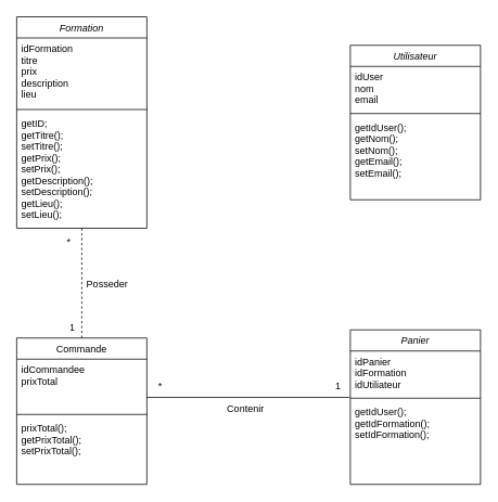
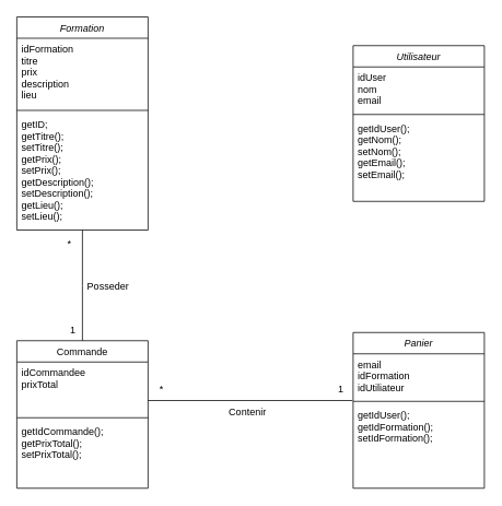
  <mxCell id="0" />
  <mxCell id="1" parent="0" />
  <mxCell id="2" value="Formation" style="swimlane;fontStyle=2;align=center;verticalAlign=top;childLayout=stackLayout;horizontal=1;startSize=26;horizontalStack=0;resizeParent=1;resizeLast=0;collapsible=1;marginBottom=0;rounded=0;shadow=0;strokeWidth=1;" parent="1" vertex="1"><mxGeometry x="20" y="20" width="160" height="260" as="geometry"><mxRectangle x="230" y="140" width="160" height="26" as="alternateBounds" /></mxGeometry></mxCell>
  <mxCell id="3" value="idFormation&#10;titre&#10;prix&#10;description&#10;lieu&#10;" style="text;align=left;verticalAlign=top;spacingLeft=4;spacingRight=4;overflow=hidden;rotatable=0;points=[[0,0.5],[1,0.5]];portConstraint=eastwest;" parent="2" vertex="1"><mxGeometry y="26" width="160" height="84" as="geometry" /></mxCell>
  <mxCell id="4" value="" style="line;html=1;strokeWidth=1;align=left;verticalAlign=middle;spacingTop=-1;spacingLeft=3;spacingRight=3;rotatable=0;labelPosition=right;points=[];portConstraint=eastwest;" parent="2" vertex="1"><mxGeometry y="110" width="160" height="8" as="geometry" /></mxCell>
  <mxCell id="5" value="getID;&#10;getTitre();&#10;setTitre();&#10;getPrix();&#10;setPrix();&#10;getDescription();&#10;setDescription();&#10;getLieu();&#10;setLieu();&#10;" style="text;align=left;verticalAlign=top;spacingLeft=4;spacingRight=4;overflow=hidden;rotatable=0;points=[[0,0.5],[1,0.5]];portConstraint=eastwest;" parent="2" vertex="1"><mxGeometry y="118" width="160" height="142" as="geometry" /></mxCell>
  <mxCell id="6" value="Commande" style="swimlane;fontStyle=0;align=center;verticalAlign=top;childLayout=stackLayout;horizontal=1;startSize=26;horizontalStack=0;resizeParent=1;resizeLast=0;collapsible=1;marginBottom=0;rounded=0;shadow=0;strokeWidth=1;" parent="1" vertex="1"><mxGeometry x="20" y="415" width="160" height="180" as="geometry"><mxRectangle x="550" y="140" width="160" height="26" as="alternateBounds" /></mxGeometry></mxCell>
  <mxCell id="7" value="idCommandee&#10;prixTotal&#10;" style="text;align=left;verticalAlign=top;spacingLeft=4;spacingRight=4;overflow=hidden;rotatable=0;points=[[0,0.5],[1,0.5]];portConstraint=eastwest;" parent="6" vertex="1"><mxGeometry y="26" width="160" height="64" as="geometry" /></mxCell>
  <mxCell id="8" value="" style="line;html=1;strokeWidth=1;align=left;verticalAlign=middle;spacingTop=-1;spacingLeft=3;spacingRight=3;rotatable=0;labelPosition=right;points=[];portConstraint=eastwest;" parent="6" vertex="1"><mxGeometry y="90" width="160" height="8" as="geometry" /></mxCell>
- <mxCell id="9" value="prixTotal();&#10;getPrixTotal();&#10;setPrixTotal();&#10;" style="text;align=left;verticalAlign=top;spacingLeft=4;spacingRight=4;overflow=hidden;rotatable=0;points=[[0,0.5],[1,0.5]];portConstraint=eastwest;" parent="6" vertex="1"><mxGeometry y="98" width="160" height="82" as="geometry" /></mxCell>
- <mxCell id="10" value="" style="endArrow=none;shadow=0;strokeWidth=1;rounded=0;endFill=0;edgeStyle=elbowEdgeStyle;elbow=vertical;entryX=0.5;entryY=0;entryDx=0;entryDy=0;dashed=1;" parent="1" source="2" target="6" edge="1"><mxGeometry x="0.5" y="41" relative="1" as="geometry"><mxPoint x="280" y="57" as="sourcePoint" /><mxPoint x="440" y="57" as="targetPoint" /><mxPoint x="-40" y="32" as="offset" /></mxGeometry></mxCell>
+ <mxCell id="9" value="getIdCommande();&#10;getPrixTotal();&#10;setPrixTotal();&#10;" style="text;align=left;verticalAlign=top;spacingLeft=4;spacingRight=4;overflow=hidden;rotatable=0;points=[[0,0.5],[1,0.5]];portConstraint=eastwest;" parent="6" vertex="1"><mxGeometry y="98" width="160" height="82" as="geometry" /></mxCell>
+ <mxCell id="10" value="" style="endArrow=none;shadow=0;strokeWidth=1;rounded=0;endFill=0;edgeStyle=elbowEdgeStyle;elbow=vertical;entryX=0.5;entryY=0;entryDx=0;entryDy=0;" parent="1" source="2" target="6" edge="1"><mxGeometry x="0.5" y="41" relative="1" as="geometry"><mxPoint x="280" y="57" as="sourcePoint" /><mxPoint x="440" y="57" as="targetPoint" /><mxPoint x="-40" y="32" as="offset" /></mxGeometry></mxCell>
  <mxCell id="11" value="*" style="resizable=0;align=left;verticalAlign=bottom;labelBackgroundColor=none;fontSize=12;" parent="10" connectable="0" vertex="1"><mxGeometry x="-1" relative="1" as="geometry"><mxPoint x="-20" y="25" as="offset" /></mxGeometry></mxCell>
  <mxCell id="12" value="1" style="resizable=0;align=right;verticalAlign=bottom;labelBackgroundColor=none;fontSize=12;" parent="10" connectable="0" vertex="1"><mxGeometry x="1" relative="1" as="geometry"><mxPoint x="-7" y="-4" as="offset" /></mxGeometry></mxCell>
  <mxCell id="13" value="Posseder" style="text;html=1;resizable=0;points=[];;align=center;verticalAlign=middle;labelBackgroundColor=none;rounded=0;shadow=0;strokeWidth=1;fontSize=12;" parent="10" vertex="1" connectable="0"><mxGeometry x="0.5" y="49" relative="1" as="geometry"><mxPoint x="-19" y="-33" as="offset" /></mxGeometry></mxCell>
  <mxCell id="14" value="Utilisateur" style="swimlane;fontStyle=2;align=center;verticalAlign=top;childLayout=stackLayout;horizontal=1;startSize=26;horizontalStack=0;resizeParent=1;resizeLast=0;collapsible=1;marginBottom=0;rounded=0;shadow=0;strokeWidth=1;" parent="1" vertex="1"><mxGeometry x="430" y="55" width="160" height="190" as="geometry"><mxRectangle x="230" y="140" width="160" height="26" as="alternateBounds" /></mxGeometry></mxCell>
  <mxCell id="15" value="idUser&#10;nom&#10;email&#10;" style="text;align=left;verticalAlign=top;spacingLeft=4;spacingRight=4;overflow=hidden;rotatable=0;points=[[0,0.5],[1,0.5]];portConstraint=eastwest;" parent="14" vertex="1"><mxGeometry y="26" width="160" height="54" as="geometry" /></mxCell>
  <mxCell id="16" value="" style="line;html=1;strokeWidth=1;align=left;verticalAlign=middle;spacingTop=-1;spacingLeft=3;spacingRight=3;rotatable=0;labelPosition=right;points=[];portConstraint=eastwest;" parent="14" vertex="1"><mxGeometry y="80" width="160" height="8" as="geometry" /></mxCell>
  <mxCell id="17" value="getIdUser();&#10;getNom();&#10;setNom();&#10;getEmail();&#10;setEmail();&#10;" style="text;align=left;verticalAlign=top;spacingLeft=4;spacingRight=4;overflow=hidden;rotatable=0;points=[[0,0.5],[1,0.5]];portConstraint=eastwest;" parent="14" vertex="1"><mxGeometry y="88" width="160" height="82" as="geometry" /></mxCell>
  <mxCell id="18" value="Panier" style="swimlane;fontStyle=2;align=center;verticalAlign=top;childLayout=stackLayout;horizontal=1;startSize=26;horizontalStack=0;resizeParent=1;resizeLast=0;collapsible=1;marginBottom=0;rounded=0;shadow=0;strokeWidth=1;" vertex="1" parent="1"><mxGeometry x="430" y="405" width="160" height="190" as="geometry"><mxRectangle x="230" y="140" width="160" height="26" as="alternateBounds" /></mxGeometry></mxCell>
- <mxCell id="19" value="idPanier&#10;idFormation&#10;idUtiliateur&#10;" style="text;align=left;verticalAlign=top;spacingLeft=4;spacingRight=4;overflow=hidden;rotatable=0;points=[[0,0.5],[1,0.5]];portConstraint=eastwest;" vertex="1" parent="18"><mxGeometry y="26" width="160" height="54" as="geometry" /></mxCell>
+ <mxCell id="19" value="email&#10;idFormation&#10;idUtiliateur&#10;" style="text;align=left;verticalAlign=top;spacingLeft=4;spacingRight=4;overflow=hidden;rotatable=0;points=[[0,0.5],[1,0.5]];portConstraint=eastwest;" vertex="1" parent="18"><mxGeometry y="26" width="160" height="54" as="geometry" /></mxCell>
  <mxCell id="20" value="" style="line;html=1;strokeWidth=1;align=left;verticalAlign=middle;spacingTop=-1;spacingLeft=3;spacingRight=3;rotatable=0;labelPosition=right;points=[];portConstraint=eastwest;" vertex="1" parent="18"><mxGeometry y="80" width="160" height="8" as="geometry" /></mxCell>
  <mxCell id="21" value="getIdUser();&#10;getIdFormation();&#10;setIdFormation();" style="text;align=left;verticalAlign=top;spacingLeft=4;spacingRight=4;overflow=hidden;rotatable=0;points=[[0,0.5],[1,0.5]];portConstraint=eastwest;" vertex="1" parent="18"><mxGeometry y="88" width="160" height="82" as="geometry" /></mxCell>
  <mxCell id="22" value="" style="endArrow=none;shadow=0;strokeWidth=1;rounded=0;endFill=0;edgeStyle=elbowEdgeStyle;elbow=vertical;exitX=-0.006;exitY=0.079;exitDx=0;exitDy=0;exitPerimeter=0;" edge="1" parent="1"><mxGeometry x="0.5" y="41" relative="1" as="geometry"><mxPoint x="429.04" y="488.01" as="sourcePoint" /><mxPoint x="180" y="488" as="targetPoint" /><mxPoint x="-40" y="32" as="offset" /></mxGeometry></mxCell>
  <mxCell id="23" value="1" style="resizable=0;align=left;verticalAlign=bottom;labelBackgroundColor=none;fontSize=12;" connectable="0" vertex="1" parent="22"><mxGeometry x="-1" relative="1" as="geometry"><mxPoint x="-19" y="-5" as="offset" /></mxGeometry></mxCell>
  <mxCell id="24" value="*" style="resizable=0;align=right;verticalAlign=bottom;labelBackgroundColor=none;fontSize=12;" connectable="0" vertex="1" parent="22"><mxGeometry x="1" relative="1" as="geometry"><mxPoint x="20" y="-5" as="offset" /></mxGeometry></mxCell>
  <mxCell id="25" value="Contenir" style="text;html=1;resizable=0;points=[];;align=center;verticalAlign=middle;labelBackgroundColor=none;rounded=0;shadow=0;strokeWidth=1;fontSize=12;" vertex="1" connectable="0" parent="22"><mxGeometry x="0.5" y="49" relative="1" as="geometry"><mxPoint x="58" y="-35" as="offset" /></mxGeometry></mxCell>
